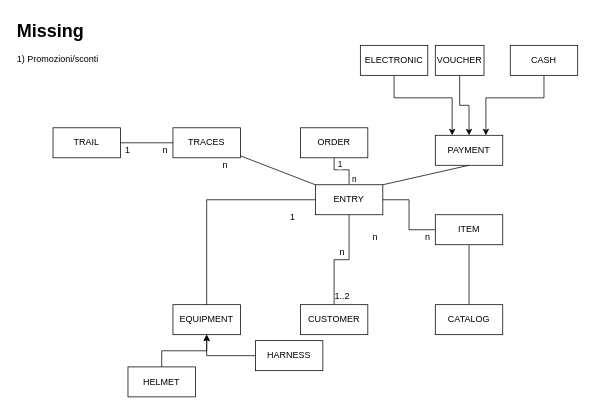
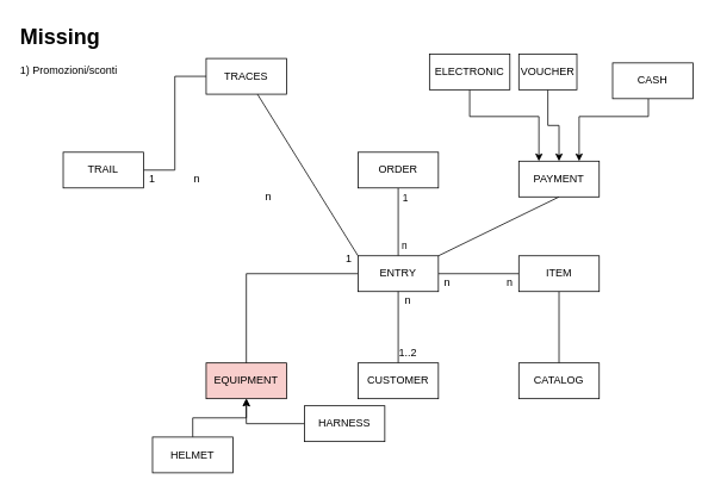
  <mxCell id="0" />
  <mxCell id="1" parent="0" />
- <mxCell id="2" value="EQUIPMENT" style="rounded=0;whiteSpace=wrap;html=1;" vertex="1" parent="1"><mxGeometry x="230" y="406" width="90" height="40" as="geometry" /></mxCell>
+ <mxCell id="2" value="EQUIPMENT" style="rounded=0;whiteSpace=wrap;html=1;fillColor=#f8cecc;" vertex="1" parent="1"><mxGeometry x="230" y="406" width="90" height="40" as="geometry" /></mxCell>
  <mxCell id="3" style="edgeStyle=orthogonalEdgeStyle;rounded=0;orthogonalLoop=1;jettySize=auto;html=1;entryX=0.5;entryY=1;entryDx=0;entryDy=0;" edge="1" parent="1" source="4" target="2"><mxGeometry relative="1" as="geometry" /></mxCell>
  <mxCell id="4" value="HELMET" style="rounded=0;whiteSpace=wrap;html=1;" vertex="1" parent="1"><mxGeometry x="170" y="489" width="90" height="40" as="geometry" /></mxCell>
  <mxCell id="5" style="edgeStyle=orthogonalEdgeStyle;rounded=0;orthogonalLoop=1;jettySize=auto;html=1;entryX=0.5;entryY=1;entryDx=0;entryDy=0;" edge="1" parent="1" source="6" target="2"><mxGeometry relative="1" as="geometry" /></mxCell>
  <mxCell id="6" value="HARNESS" style="rounded=0;whiteSpace=wrap;html=1;" vertex="1" parent="1"><mxGeometry x="340" y="454" width="90" height="40" as="geometry" /></mxCell>
  <mxCell id="7" style="edgeStyle=orthogonalEdgeStyle;rounded=0;orthogonalLoop=1;jettySize=auto;html=1;entryX=0.5;entryY=1;entryDx=0;entryDy=0;endArrow=none;endFill=0;" edge="1" parent="1" source="12" target="13"><mxGeometry relative="1" as="geometry" /></mxCell>
  <mxCell id="8" value="n" style="edgeLabel;html=1;align=center;verticalAlign=middle;resizable=0;points=[];" vertex="1" connectable="0" parent="7"><mxGeometry x="-0.605" y="1" relative="1" as="geometry"><mxPoint x="7" y="3" as="offset" /></mxGeometry></mxCell>
  <mxCell id="9" value="1" style="edgeLabel;html=1;align=center;verticalAlign=middle;resizable=0;points=[];" vertex="1" connectable="0" parent="7"><mxGeometry x="0.711" y="-2" relative="1" as="geometry"><mxPoint x="5" as="offset" /></mxGeometry></mxCell>
  <mxCell id="10" style="edgeStyle=orthogonalEdgeStyle;rounded=0;orthogonalLoop=1;jettySize=auto;html=1;entryX=0.5;entryY=0;entryDx=0;entryDy=0;endArrow=none;endFill=0;" edge="1" parent="1" source="12" target="2"><mxGeometry relative="1" as="geometry" /></mxCell>
  <mxCell id="11" style="edgeStyle=orthogonalEdgeStyle;rounded=0;orthogonalLoop=1;jettySize=auto;html=1;entryX=0;entryY=0.5;entryDx=0;entryDy=0;endArrow=none;endFill=0;" edge="1" parent="1" source="12" target="18"><mxGeometry relative="1" as="geometry" /></mxCell>
- <mxCell id="12" value="ENTRY" style="rounded=0;whiteSpace=wrap;html=1;" vertex="1" parent="1"><mxGeometry x="420" y="246" width="90" height="40" as="geometry" /></mxCell>
+ <mxCell id="12" value="ENTRY" style="rounded=0;whiteSpace=wrap;html=1;" vertex="1" parent="1"><mxGeometry x="400" y="286" width="90" height="40" as="geometry" /></mxCell>
  <mxCell id="13" value="ORDER" style="rounded=0;whiteSpace=wrap;html=1;" vertex="1" parent="1"><mxGeometry x="400" y="170" width="90" height="40" as="geometry" /></mxCell>
  <mxCell id="14" style="edgeStyle=orthogonalEdgeStyle;rounded=0;orthogonalLoop=1;jettySize=auto;html=1;entryX=0.5;entryY=1;entryDx=0;entryDy=0;endArrow=none;endFill=0;" edge="1" parent="1" source="15" target="12"><mxGeometry relative="1" as="geometry" /></mxCell>
  <mxCell id="15" value="CUSTOMER" style="rounded=0;whiteSpace=wrap;html=1;" vertex="1" parent="1"><mxGeometry x="400" y="406" width="90" height="40" as="geometry" /></mxCell>
  <mxCell id="16" style="edgeStyle=orthogonalEdgeStyle;rounded=0;orthogonalLoop=1;jettySize=auto;html=1;entryX=0.5;entryY=0;entryDx=0;entryDy=0;endArrow=none;endFill=0;" edge="1" parent="1" source="18" target="19"><mxGeometry relative="1" as="geometry" /></mxCell>
  <mxCell id="17" style="rounded=0;orthogonalLoop=1;jettySize=auto;html=1;exitX=1;exitY=0;exitDx=0;exitDy=0;entryX=0.5;entryY=1;entryDx=0;entryDy=0;endArrow=none;endFill=0;" edge="1" parent="1" source="12" target="21"><mxGeometry relative="1" as="geometry" /></mxCell>
  <mxCell id="18" value="ITEM" style="rounded=0;whiteSpace=wrap;html=1;" vertex="1" parent="1"><mxGeometry x="580" y="286" width="90" height="40" as="geometry" /></mxCell>
  <mxCell id="19" value="CATALOG" style="rounded=0;whiteSpace=wrap;html=1;" vertex="1" parent="1"><mxGeometry x="580" y="406" width="90" height="40" as="geometry" /></mxCell>
  <mxCell id="20" value="&lt;h1 style=&quot;margin-top: 0px;&quot;&gt;Missing&lt;/h1&gt;&lt;div&gt;1) Promozioni/sconti&lt;br&gt;&lt;/div&gt;" style="text;html=1;whiteSpace=wrap;overflow=hidden;rounded=0;" vertex="1" parent="1"><mxGeometry width="180" height="120" as="geometry" x="20" y="20" /></mxCell>
  <mxCell id="21" value="PAYMENT" style="rounded=0;whiteSpace=wrap;html=1;" vertex="1" parent="1"><mxGeometry x="580" y="180" width="90" height="40" as="geometry" /></mxCell>
  <mxCell id="22" style="edgeStyle=orthogonalEdgeStyle;rounded=0;orthogonalLoop=1;jettySize=auto;html=1;entryX=0.5;entryY=0;entryDx=0;entryDy=0;" edge="1" parent="1" source="23" target="21"><mxGeometry relative="1" as="geometry" /></mxCell>
  <mxCell id="23" value="VOUCHER" style="rounded=0;whiteSpace=wrap;html=1;" vertex="1" parent="1"><mxGeometry x="580" y="60" width="65" height="40" as="geometry" /></mxCell>
  <mxCell id="24" style="edgeStyle=orthogonalEdgeStyle;rounded=0;orthogonalLoop=1;jettySize=auto;html=1;entryX=0.75;entryY=0;entryDx=0;entryDy=0;" edge="1" parent="1" source="25" target="21"><mxGeometry relative="1" as="geometry"><Array as="points"><mxPoint x="725" y="130" /><mxPoint x="648" y="130" /></Array></mxGeometry></mxCell>
- <mxCell id="25" value="CASH" style="rounded=0;whiteSpace=wrap;html=1;" vertex="1" parent="1"><mxGeometry x="680" y="60" width="90" height="40" as="geometry" /></mxCell>
+ <mxCell id="25" value="CASH" style="rounded=0;whiteSpace=wrap;html=1;" vertex="1" parent="1"><mxGeometry x="685" y="70" width="90" height="40" as="geometry" /></mxCell>
  <mxCell id="26" style="edgeStyle=orthogonalEdgeStyle;rounded=0;orthogonalLoop=1;jettySize=auto;html=1;entryX=0.25;entryY=0;entryDx=0;entryDy=0;" edge="1" parent="1" source="27" target="21"><mxGeometry relative="1" as="geometry"><Array as="points"><mxPoint x="525" y="130" /><mxPoint x="603" y="130" /></Array></mxGeometry></mxCell>
  <mxCell id="27" value="ELECTRONIC" style="rounded=0;whiteSpace=wrap;html=1;" vertex="1" parent="1"><mxGeometry x="480" y="60" width="90" height="40" as="geometry" /></mxCell>
  <mxCell id="28" style="rounded=0;orthogonalLoop=1;jettySize=auto;html=1;entryX=0;entryY=0;entryDx=0;entryDy=0;endArrow=none;endFill=0;" edge="1" parent="1" source="29" target="12"><mxGeometry relative="1" as="geometry" /></mxCell>
- <mxCell id="29" value="TRACES" style="rounded=0;whiteSpace=wrap;html=1;" vertex="1" parent="1"><mxGeometry x="230" y="170" width="90" height="40" as="geometry" /></mxCell>
+ <mxCell id="29" value="TRACES" style="rounded=0;whiteSpace=wrap;html=1;" vertex="1" parent="1"><mxGeometry x="230" y="65" width="90" height="40" as="geometry" /></mxCell>
  <mxCell id="30" value="1..2" style="text;html=1;align=center;verticalAlign=middle;whiteSpace=wrap;rounded=0;" vertex="1" parent="1"><mxGeometry x="446" y="385" width="20" height="20" as="geometry" /></mxCell>
  <mxCell id="31" value="n" style="text;html=1;align=center;verticalAlign=middle;whiteSpace=wrap;rounded=0;" vertex="1" parent="1"><mxGeometry x="446" y="326" width="20" height="20" as="geometry" /></mxCell>
  <mxCell id="32" value="n" style="text;html=1;align=center;verticalAlign=middle;whiteSpace=wrap;rounded=0;" vertex="1" parent="1"><mxGeometry x="490" y="306" width="20" height="20" as="geometry" /></mxCell>
  <mxCell id="33" value="n" style="text;html=1;align=center;verticalAlign=middle;whiteSpace=wrap;rounded=0;" vertex="1" parent="1"><mxGeometry x="560" y="306" width="20" height="20" as="geometry" /></mxCell>
  <mxCell id="34" value="n" style="text;html=1;align=center;verticalAlign=middle;whiteSpace=wrap;rounded=0;" vertex="1" parent="1"><mxGeometry x="290" y="210" width="20" height="20" as="geometry" /></mxCell>
  <mxCell id="35" value="1" style="text;html=1;align=center;verticalAlign=middle;whiteSpace=wrap;rounded=0;" vertex="1" parent="1"><mxGeometry x="380" y="280" width="20" height="20" as="geometry" /></mxCell>
  <mxCell id="36" style="edgeStyle=orthogonalEdgeStyle;rounded=0;orthogonalLoop=1;jettySize=auto;html=1;entryX=0;entryY=0.5;entryDx=0;entryDy=0;endArrow=none;endFill=0;" edge="1" parent="1" source="37" target="29"><mxGeometry relative="1" as="geometry" /></mxCell>
  <mxCell id="37" value="TRAIL" style="rounded=0;whiteSpace=wrap;html=1;" vertex="1" parent="1"><mxGeometry x="70" y="170" width="90" height="40" as="geometry" /></mxCell>
  <mxCell id="38" value="n" style="text;html=1;align=center;verticalAlign=middle;whiteSpace=wrap;rounded=0;" vertex="1" parent="1"><mxGeometry x="210" y="190" width="20" height="20" as="geometry" /></mxCell>
  <mxCell id="39" value="1" style="text;html=1;align=center;verticalAlign=middle;whiteSpace=wrap;rounded=0;" vertex="1" parent="1"><mxGeometry x="160" y="190" width="20" height="20" as="geometry" /></mxCell>
